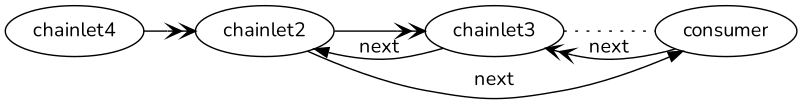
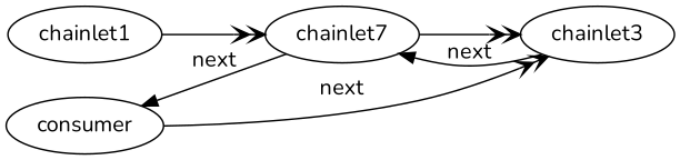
  digraph {
    fontname=Nunito
    rankdir=LR
    node [fontname=Nunito]
    edge [arrowhead=veevee fontname=Nunito]
-   chainlet1 [label=chainlet4]
-   chainlet2
+   chainlet1
+   chainlet2 [label=chainlet7]
    chainlet3
    consumer
    chainlet1 -> chainlet2
    chainlet2 -> chainlet3
    chainlet2 -> consumer [constraint=false label=next arrowhead=""]
    chainlet3 -> chainlet2 [constraint=false label=next arrowhead=""]
-   chainlet3 -> consumer [arrowhead=none style=dotted]
    consumer -> chainlet3 [constraint=false label=next]
  }
